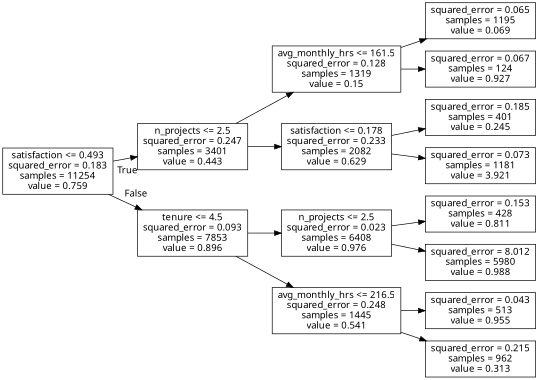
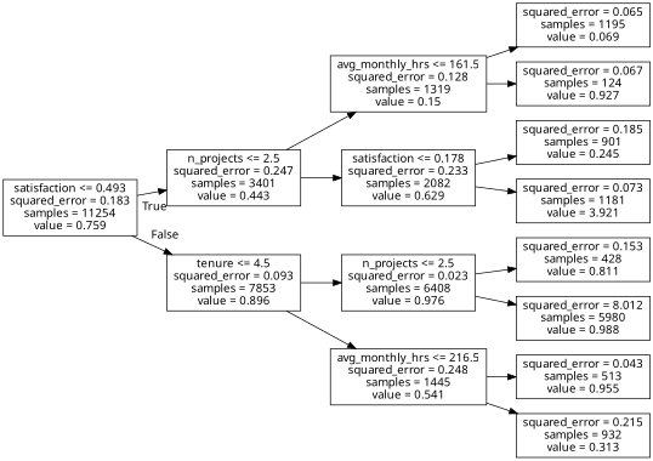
  digraph {
    fontname="Noto Sans"
    rankdir=LR
    node [fontname="Noto Sans" shape=box]
    edge [fontname="Noto Sans"]
    n1 [label="satisfaction <= 0.493\nsquared_error = 0.183\nsamples = 11254\nvalue = 0.759"]
    n2 [label="n_projects <= 2.5\nsquared_error = 0.247\nsamples = 3401\nvalue = 0.443"]
    n3 [label="tenure <= 4.5\nsquared_error = 0.093\nsamples = 7853\nvalue = 0.896"]
    n4 [label="avg_monthly_hrs <= 161.5\nsquared_error = 0.128\nsamples = 1319\nvalue = 0.15"]
    n5 [label="satisfaction <= 0.178\nsquared_error = 0.233\nsamples = 2082\nvalue = 0.629"]
    n6 [label="n_projects <= 2.5\nsquared_error = 0.023\nsamples = 6408\nvalue = 0.976"]
    n7 [label="avg_monthly_hrs <= 216.5\nsquared_error = 0.248\nsamples = 1445\nvalue = 0.541"]
    n8 [label="squared_error = 0.065\nsamples = 1195\nvalue = 0.069"]
    n9 [label="squared_error = 0.067\nsamples = 124\nvalue = 0.927"]
-   n10 [label="squared_error = 0.185\nsamples = 401\nvalue = 0.245"]
+   n10 [label="squared_error = 0.185\nsamples = 901\nvalue = 0.245"]
    n11 [label="squared_error = 0.073\nsamples = 1181\nvalue = 3.921"]
    n12 [label="squared_error = 0.153\nsamples = 428\nvalue = 0.811"]
    n13 [label="squared_error = 8.012\nsamples = 5980\nvalue = 0.988"]
    n14 [label="squared_error = 0.043\nsamples = 513\nvalue = 0.955"]
-   n15 [label="squared_error = 0.215\nsamples = 962\nvalue = 0.313"]
+   n15 [label="squared_error = 0.215\nsamples = 932\nvalue = 0.313"]
    n1 -> n2 [headlabel=True labelangle=45 labeldistance=2.5]
    n1 -> n3 [headlabel=False labelangle=-45 labeldistance=2.5]
    n2 -> n4
    n2 -> n5
    n3 -> n6
    n3 -> n7
    n4 -> n8
    n4 -> n9
    n5 -> n10
    n5 -> n11
    n6 -> n12
    n6 -> n13
    n7 -> n14
    n7 -> n15
  }
